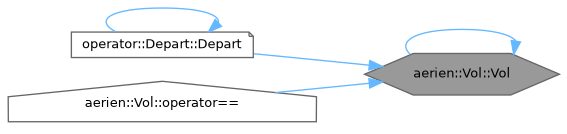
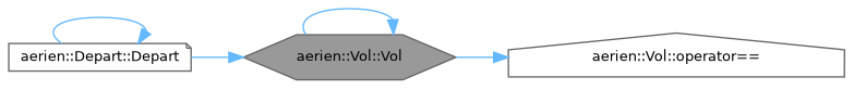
  digraph {
    rankdir=RL
    node [color=grey40 fillcolor=white fontname=Helvetica fontsize=10 style=filled]
    edge [color=steelblue1 dir=back fontname=Helvetica fontsize=10 labelfontname=Helvetica labelfontsize=10 style=solid]
    n1 [color=gray40 fillcolor=grey60 fontcolor=black height=0.2 label="aerien::Vol::Vol" shape=hexagon width=0.4]
-   n2 [height=0.2 label="operator::Depart::Depart" shape=note width=0.4]
+   n2 [height=0.2 label="aerien::Depart::Depart" shape=note width=0.4]
    n3 [height=0.2 label="aerien::Vol::operator==" shape=house width=0.4]
    n1 -> n1
    n1 -> n2
-   n1 -> n3
+   n3 -> n1
    n2 -> n2
  }
